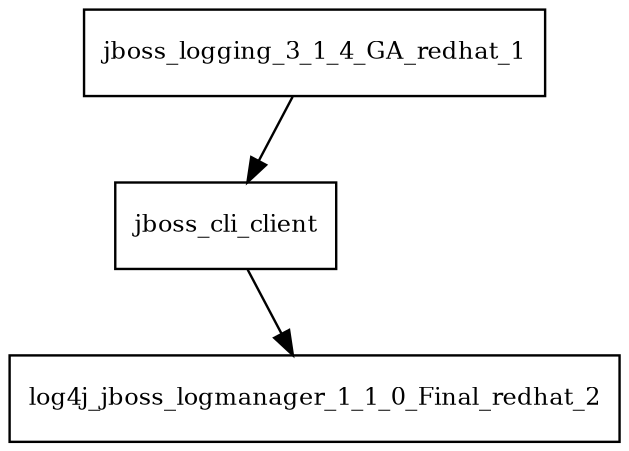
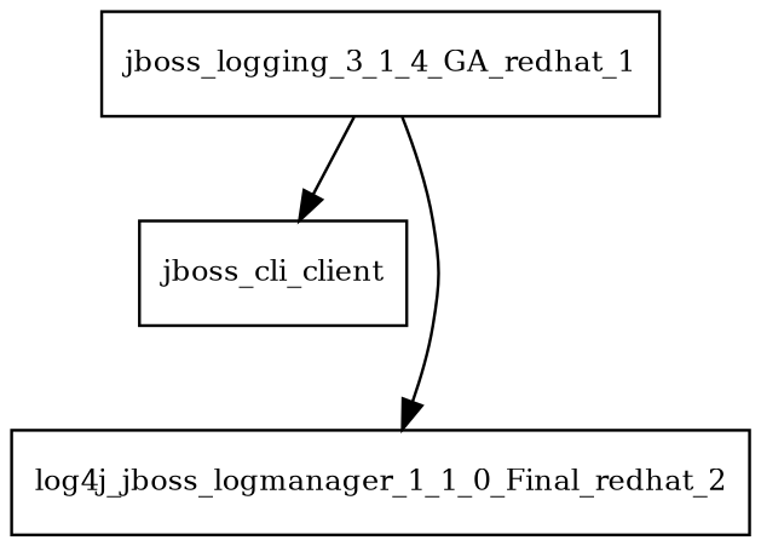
  digraph {
    node [fontsize=10.0 shape=box]
    jboss_logging_3_1_4_GA_redhat_1
    jboss_cli_client
    log4j_jboss_logmanager_1_1_0_Final_redhat_2
    jboss_logging_3_1_4_GA_redhat_1 -> jboss_cli_client
-   jboss_cli_client -> log4j_jboss_logmanager_1_1_0_Final_redhat_2
+   jboss_logging_3_1_4_GA_redhat_1 -> log4j_jboss_logmanager_1_1_0_Final_redhat_2
  }
